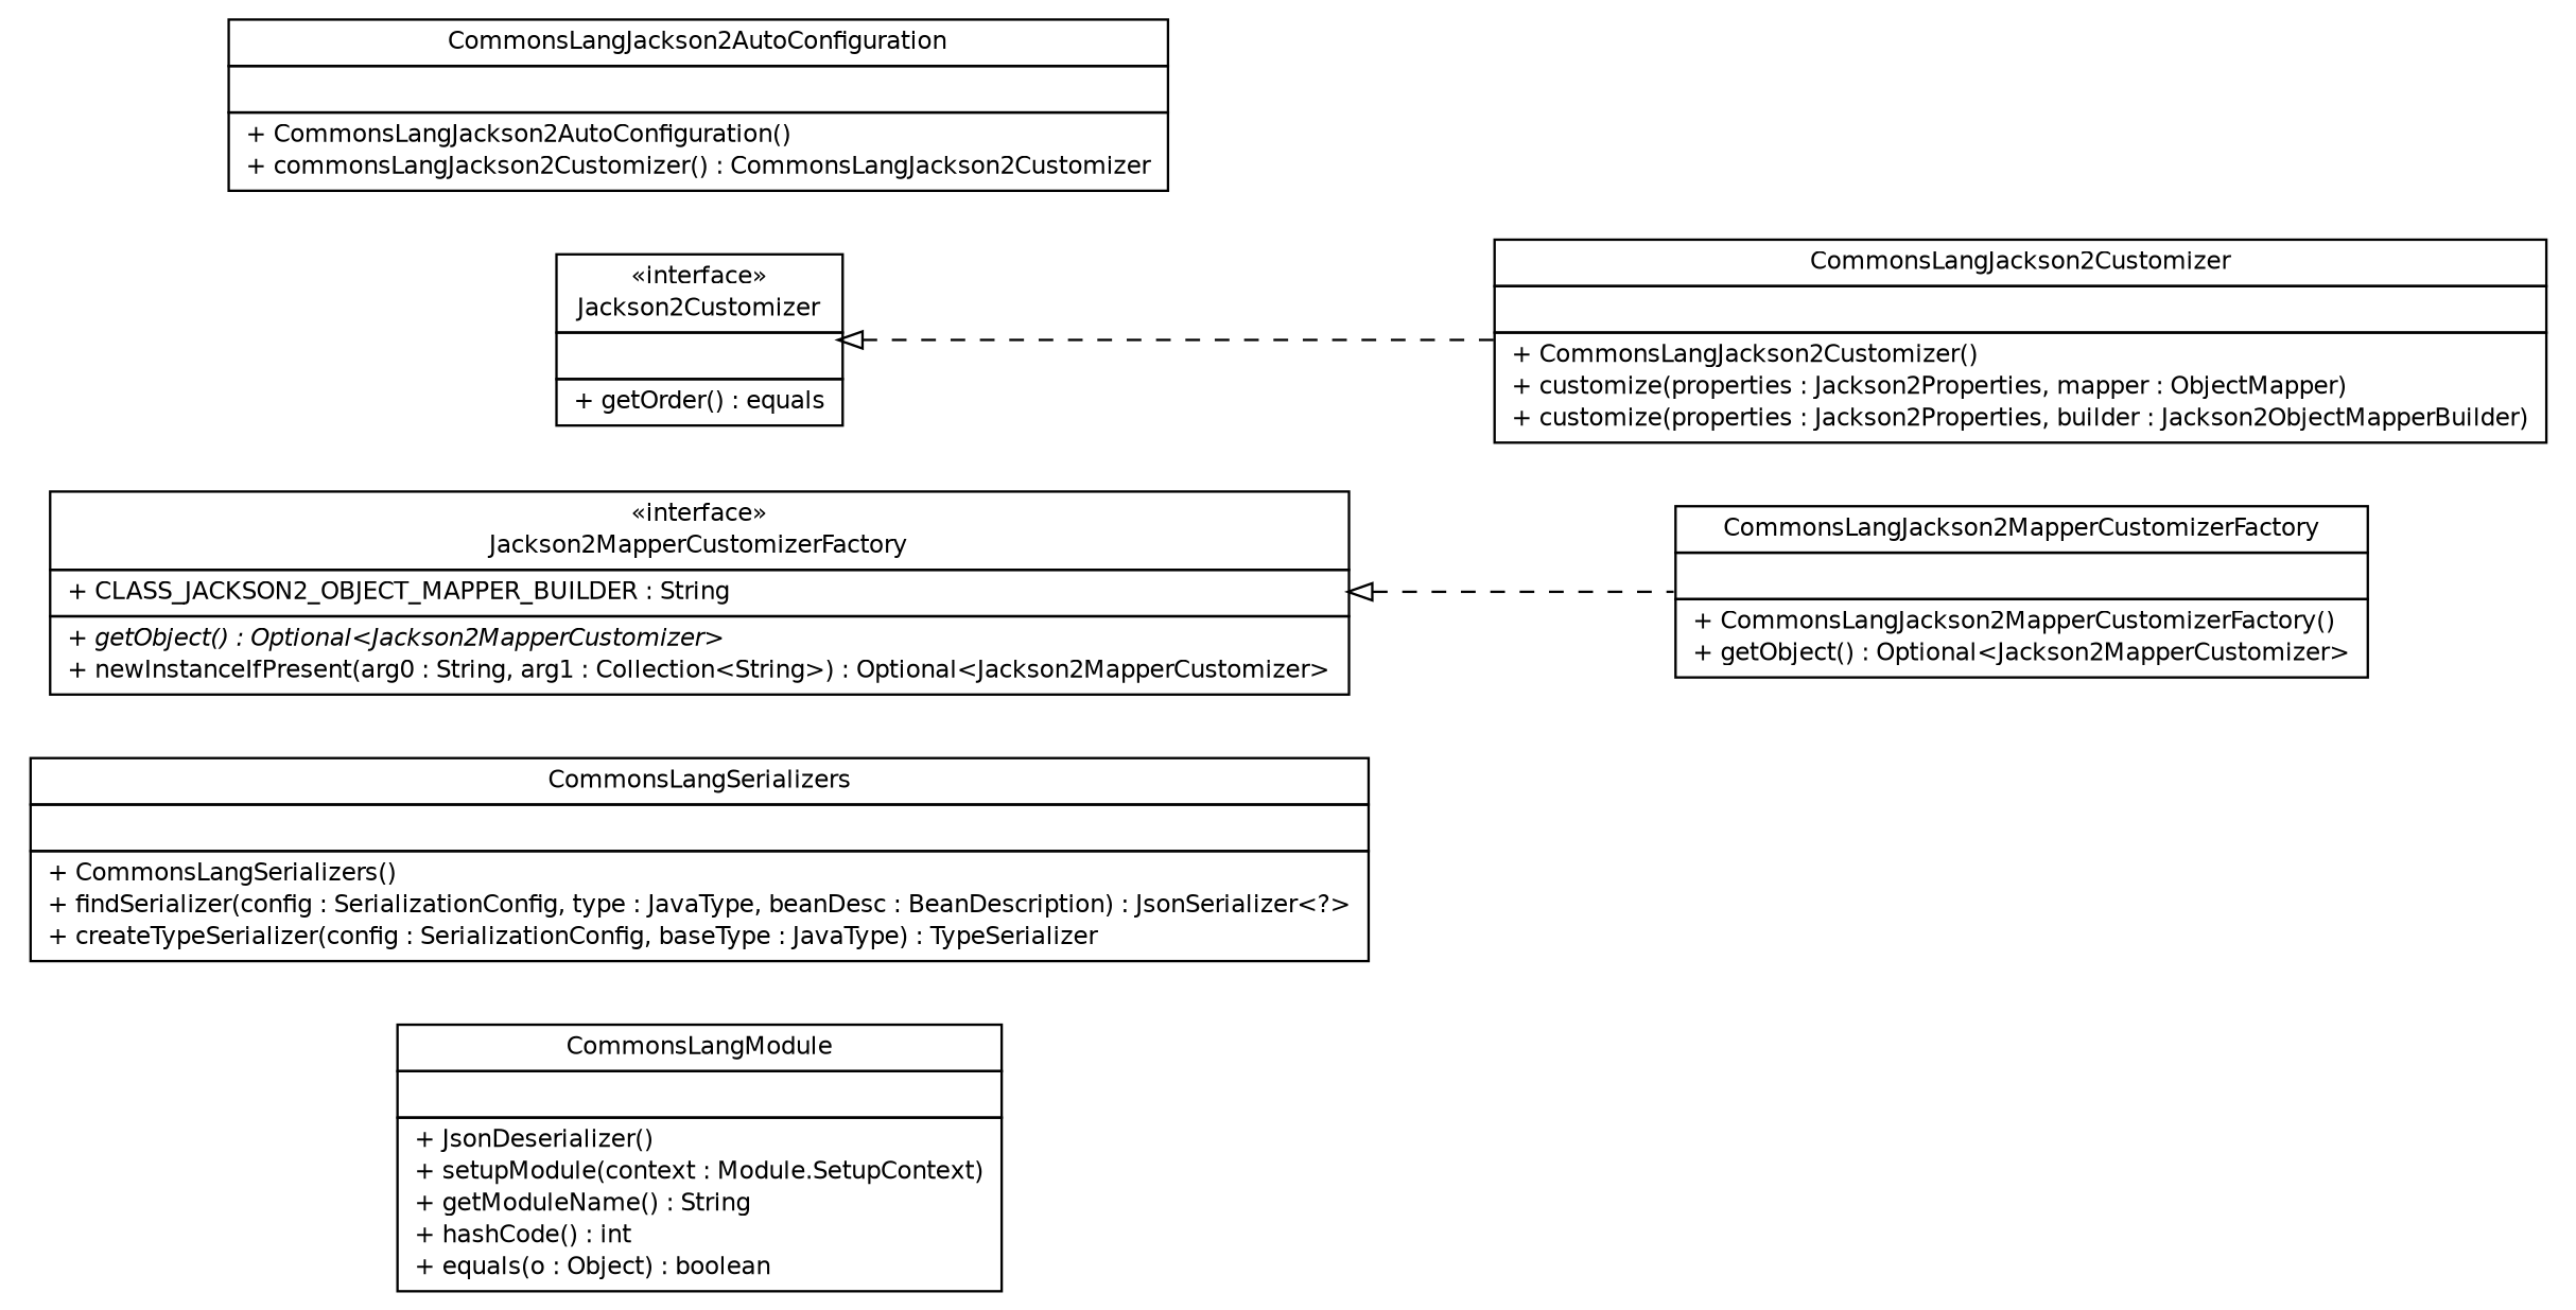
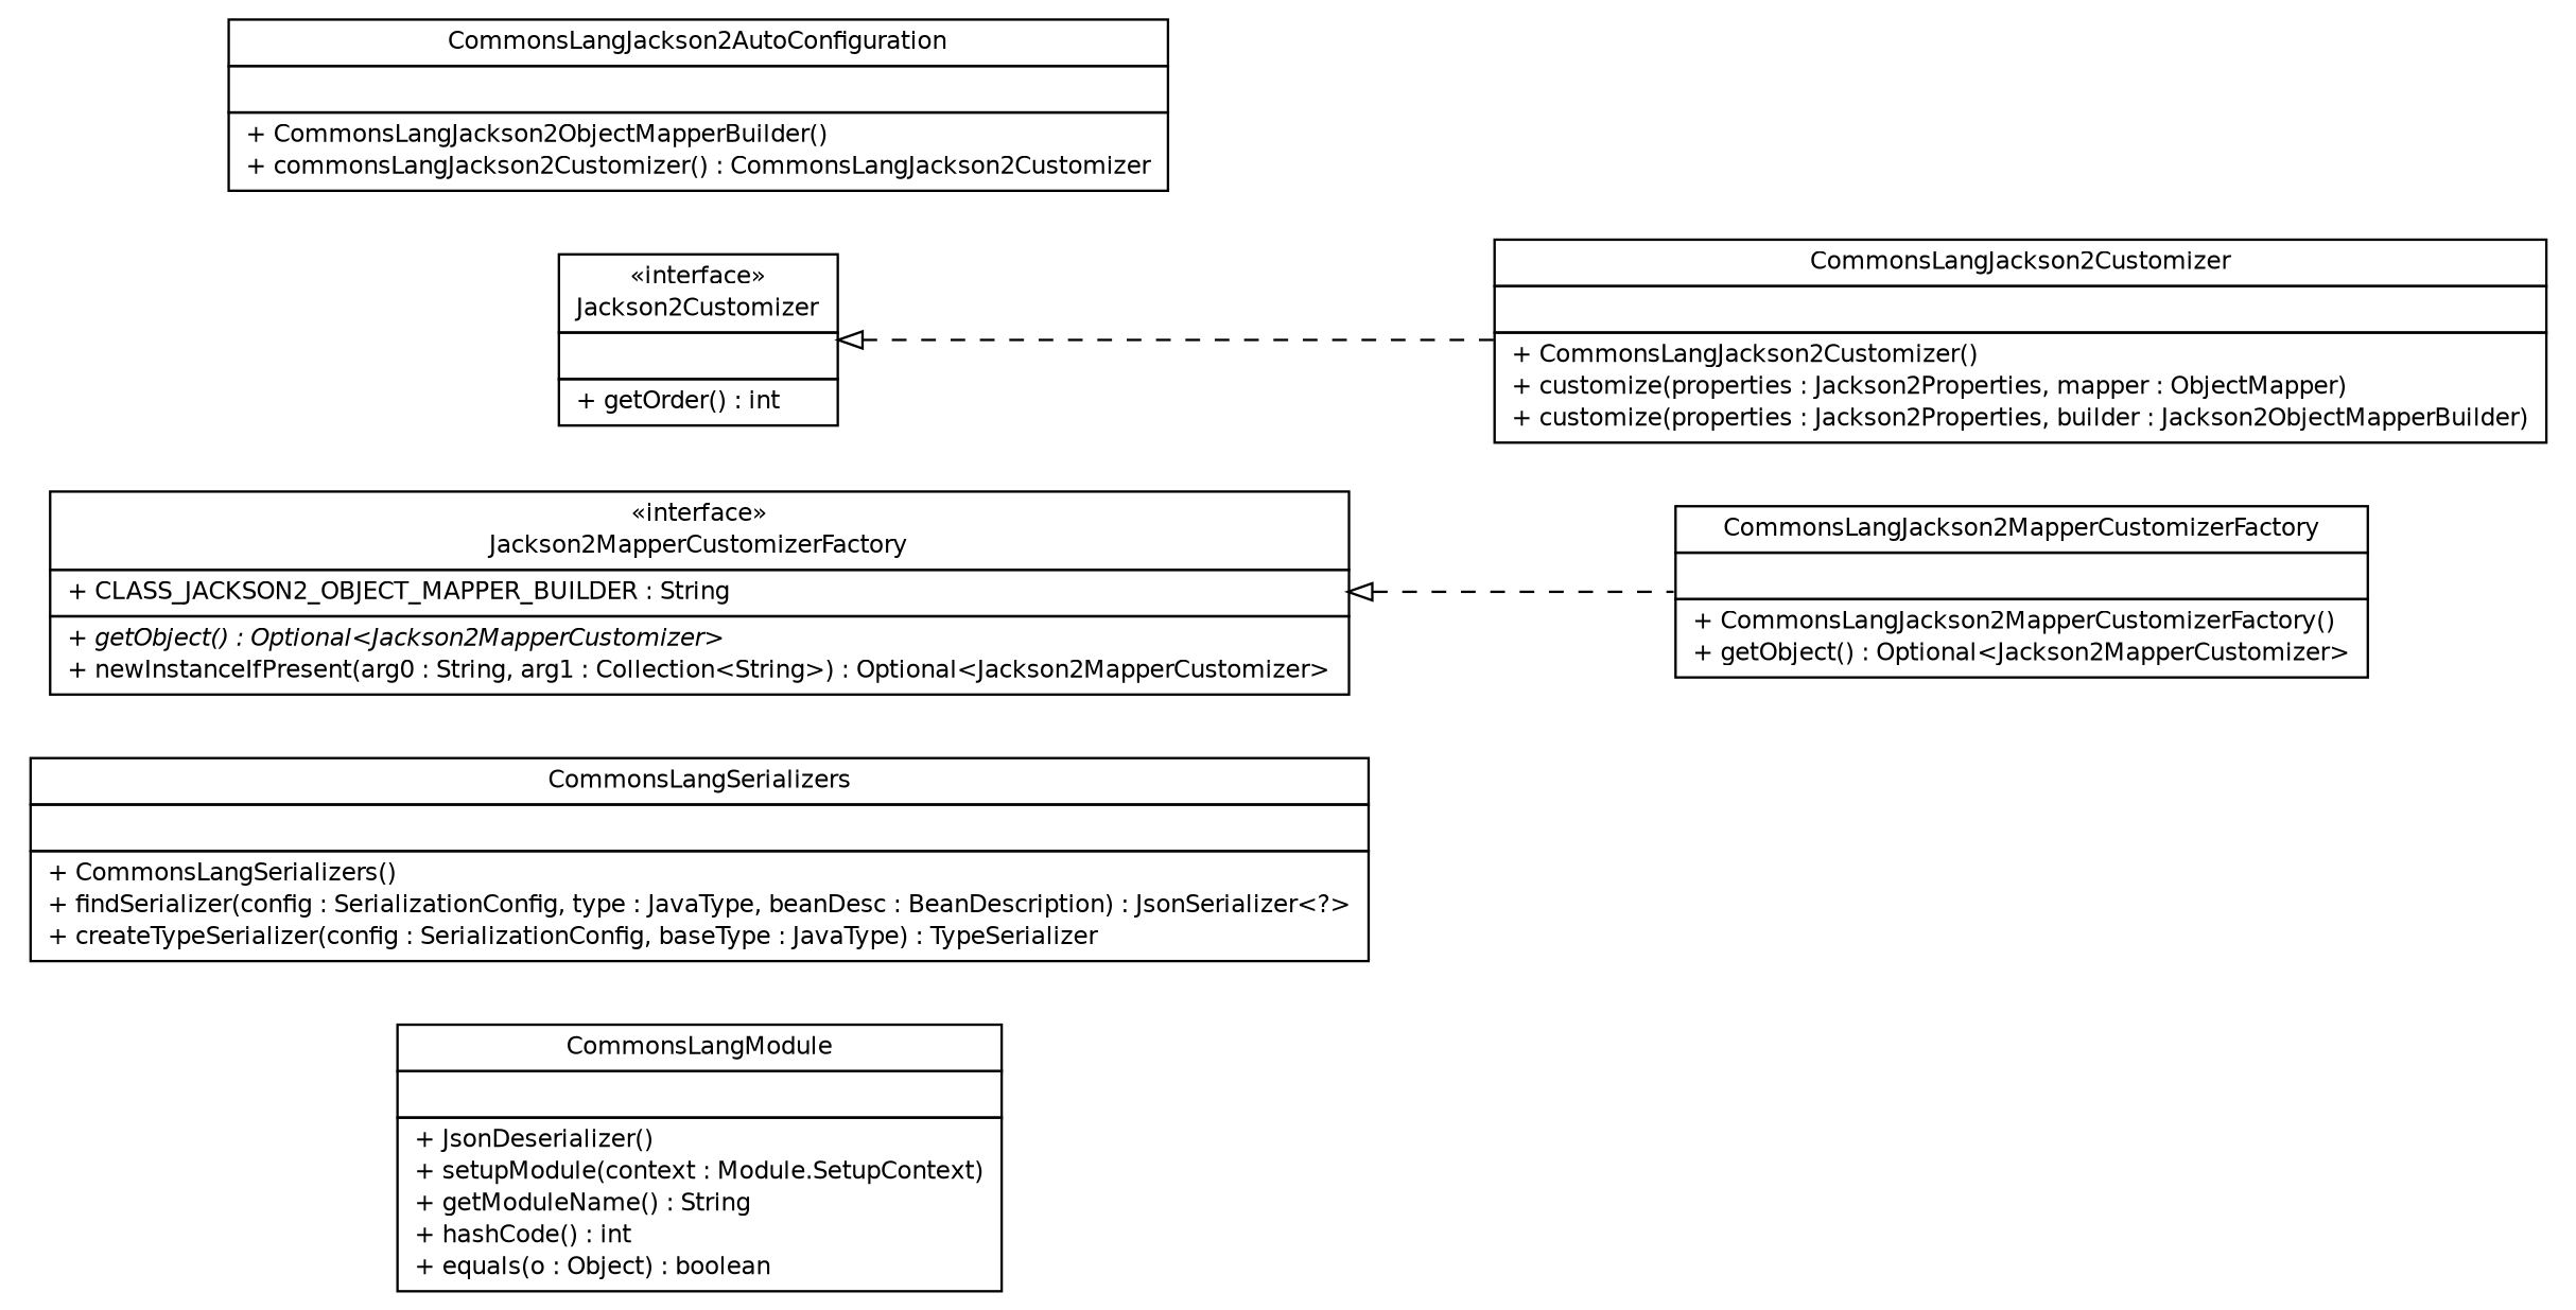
  digraph {
    nodesep=0.25
    rankdir=LR
    ranksep=0.5
    node [fontcolor=black fontname=Helvetica fontsize=10.0 shape=plaintext]
    edge [arrowtail=empty dir=back fontname=Helvetica fontsize=10 headport=p labelfontname=Helvetica labelfontsize=10 style=dashed tailport=p]
    n1 [label=<<table title="top.infra.jackson2.CommonsLangModule" border="0" cellborder="1" cellspacing="0" cellpadding="2" port="p" href="./CommonsLangModule.html"> 		<tr><td><table border="0" cellspacing="0" cellpadding="1"> <tr><td align="center" balign="center"> CommonsLangModule </td></tr> 		</table></td></tr> 		<tr><td><table border="0" cellspacing="0" cellpadding="1"> <tr><td align="left" balign="left">  </td></tr> 		</table></td></tr> 		<tr><td><table border="0" cellspacing="0" cellpadding="1"> <tr><td align="left" balign="left"> + JsonDeserializer() </td></tr> <tr><td align="left" balign="left"> + setupModule(context : Module.SetupContext) </td></tr> <tr><td align="left" balign="left"> + getModuleName() : String </td></tr> <tr><td align="left" balign="left"> + hashCode() : int </td></tr> <tr><td align="left" balign="left"> + equals(o : Object) : boolean </td></tr> 		</table></td></tr> 		</table>>]
    n2 [label=<<table title="top.infra.jackson2.CommonsLangSerializers" border="0" cellborder="1" cellspacing="0" cellpadding="2" port="p" href="./CommonsLangSerializers.html"> 		<tr><td><table border="0" cellspacing="0" cellpadding="1"> <tr><td align="center" balign="center"> CommonsLangSerializers </td></tr> 		</table></td></tr> 		<tr><td><table border="0" cellspacing="0" cellpadding="1"> <tr><td align="left" balign="left">  </td></tr> 		</table></td></tr> 		<tr><td><table border="0" cellspacing="0" cellpadding="1"> <tr><td align="left" balign="left"> + CommonsLangSerializers() </td></tr> <tr><td align="left" balign="left"> + findSerializer(config : SerializationConfig, type : JavaType, beanDesc : BeanDescription) : JsonSerializer&lt;?&gt; </td></tr> <tr><td align="left" balign="left"> + createTypeSerializer(config : SerializationConfig, baseType : JavaType) : TypeSerializer </td></tr> 		</table></td></tr> 		</table>>]
    n3 [label=<<table title="top.infra.jackson2.CommonsLangJackson2MapperCustomizerFactory" border="0" cellborder="1" cellspacing="0" cellpadding="2" port="p" href="./CommonsLangJackson2MapperCustomizerFactory.html"> 		<tr><td><table border="0" cellspacing="0" cellpadding="1"> <tr><td align="center" balign="center"> CommonsLangJackson2MapperCustomizerFactory </td></tr> 		</table></td></tr> 		<tr><td><table border="0" cellspacing="0" cellpadding="1"> <tr><td align="left" balign="left">  </td></tr> 		</table></td></tr> 		<tr><td><table border="0" cellspacing="0" cellpadding="1"> <tr><td align="left" balign="left"> + CommonsLangJackson2MapperCustomizerFactory() </td></tr> <tr><td align="left" balign="left"> + getObject() : Optional&lt;Jackson2MapperCustomizer&gt; </td></tr> 		</table></td></tr> 		</table>>]
    n4 [label=<<table title="top.infra.jackson2.CommonsLangJackson2Customizer" border="0" cellborder="1" cellspacing="0" cellpadding="2" port="p" href="./CommonsLangJackson2Customizer.html"> 		<tr><td><table border="0" cellspacing="0" cellpadding="1"> <tr><td align="center" balign="center"> CommonsLangJackson2Customizer </td></tr> 		</table></td></tr> 		<tr><td><table border="0" cellspacing="0" cellpadding="1"> <tr><td align="left" balign="left">  </td></tr> 		</table></td></tr> 		<tr><td><table border="0" cellspacing="0" cellpadding="1"> <tr><td align="left" balign="left"> + CommonsLangJackson2Customizer() </td></tr> <tr><td align="left" balign="left"> + customize(properties : Jackson2Properties, mapper : ObjectMapper) </td></tr> <tr><td align="left" balign="left"> + customize(properties : Jackson2Properties, builder : Jackson2ObjectMapperBuilder) </td></tr> 		</table></td></tr> 		</table>>]
-   n5 [label=<<table title="top.infra.jackson2.CommonsLangJackson2AutoConfiguration" border="0" cellborder="1" cellspacing="0" cellpadding="2" port="p" href="./CommonsLangJackson2AutoConfiguration.html"> 		<tr><td><table border="0" cellspacing="0" cellpadding="1"> <tr><td align="center" balign="center"> CommonsLangJackson2AutoConfiguration </td></tr> 		</table></td></tr> 		<tr><td><table border="0" cellspacing="0" cellpadding="1"> <tr><td align="left" balign="left">  </td></tr> 		</table></td></tr> 		<tr><td><table border="0" cellspacing="0" cellpadding="1"> <tr><td align="left" balign="left"> + CommonsLangJackson2AutoConfiguration() </td></tr> <tr><td align="left" balign="left"> + commonsLangJackson2Customizer() : CommonsLangJackson2Customizer </td></tr> 		</table></td></tr> 		</table>>]
+   n5 [label=<<table title="top.infra.jackson2.CommonsLangJackson2AutoConfiguration" border="0" cellborder="1" cellspacing="0" cellpadding="2" port="p" href="./CommonsLangJackson2AutoConfiguration.html"> 		<tr><td><table border="0" cellspacing="0" cellpadding="1"> <tr><td align="center" balign="center"> CommonsLangJackson2AutoConfiguration </td></tr> 		</table></td></tr> 		<tr><td><table border="0" cellspacing="0" cellpadding="1"> <tr><td align="left" balign="left">  </td></tr> 		</table></td></tr> 		<tr><td><table border="0" cellspacing="0" cellpadding="1"> <tr><td align="left" balign="left"> + CommonsLangJackson2ObjectMapperBuilder() </td></tr> <tr><td align="left" balign="left"> + commonsLangJackson2Customizer() : CommonsLangJackson2Customizer </td></tr> 		</table></td></tr> 		</table>>]
    n6 [label=<<table title="top.infra.jackson2.Jackson2MapperCustomizerFactory" border="0" cellborder="1" cellspacing="0" cellpadding="2" port="p" href="http://java.sun.com/j2se/1.4.2/docs/api/top/infra/jackson2/Jackson2MapperCustomizerFactory.html"> 		<tr><td><table border="0" cellspacing="0" cellpadding="1"> <tr><td align="center" balign="center"> &#171;interface&#187; </td></tr> <tr><td align="center" balign="center"> Jackson2MapperCustomizerFactory </td></tr> 		</table></td></tr> 		<tr><td><table border="0" cellspacing="0" cellpadding="1"> <tr><td align="left" balign="left"> + CLASS_JACKSON2_OBJECT_MAPPER_BUILDER : String </td></tr> 		</table></td></tr> 		<tr><td><table border="0" cellspacing="0" cellpadding="1"> <tr><td align="left" balign="left"><font face="Helvetica-Oblique" point-size="10.0"> + getObject() : Optional&lt;Jackson2MapperCustomizer&gt; </font></td></tr> <tr><td align="left" balign="left"> + newInstanceIfPresent(arg0 : String, arg1 : Collection&lt;String&gt;) : Optional&lt;Jackson2MapperCustomizer&gt; </td></tr> 		</table></td></tr> 		</table>>]
-   n7 [label=<<table title="top.infra.jackson2.Jackson2Customizer" border="0" cellborder="1" cellspacing="0" cellpadding="2" port="p" href="http://java.sun.com/j2se/1.4.2/docs/api/top/infra/jackson2/Jackson2Customizer.html"> 		<tr><td><table border="0" cellspacing="0" cellpadding="1"> <tr><td align="center" balign="center"> &#171;interface&#187; </td></tr> <tr><td align="center" balign="center"> Jackson2Customizer </td></tr> 		</table></td></tr> 		<tr><td><table border="0" cellspacing="0" cellpadding="1"> <tr><td align="left" balign="left">  </td></tr> 		</table></td></tr> 		<tr><td><table border="0" cellspacing="0" cellpadding="1"> <tr><td align="left" balign="left"> + getOrder() : equals </td></tr> 		</table></td></tr> 		</table>>]
+   n7 [label=<<table title="top.infra.jackson2.Jackson2Customizer" border="0" cellborder="1" cellspacing="0" cellpadding="2" port="p" href="http://java.sun.com/j2se/1.4.2/docs/api/top/infra/jackson2/Jackson2Customizer.html"> 		<tr><td><table border="0" cellspacing="0" cellpadding="1"> <tr><td align="center" balign="center"> &#171;interface&#187; </td></tr> <tr><td align="center" balign="center"> Jackson2Customizer </td></tr> 		</table></td></tr> 		<tr><td><table border="0" cellspacing="0" cellpadding="1"> <tr><td align="left" balign="left">  </td></tr> 		</table></td></tr> 		<tr><td><table border="0" cellspacing="0" cellpadding="1"> <tr><td align="left" balign="left"> + getOrder() : int </td></tr> 		</table></td></tr> 		</table>>]
    n6 -> n3
    n7 -> n4
  }
